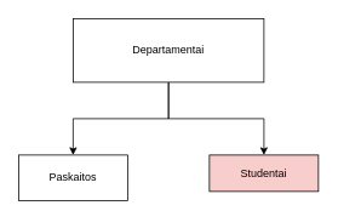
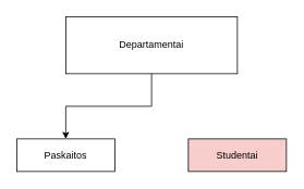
  <mxCell id="0" />
  <mxCell id="1" parent="0" />
  <mxCell id="2" style="edgeStyle=orthogonalEdgeStyle;rounded=0;orthogonalLoop=1;jettySize=auto;html=1;exitX=0.5;exitY=1;exitDx=0;exitDy=0;" edge="1" parent="1" source="4" target="5"><mxGeometry relative="1" as="geometry" /></mxCell>
- <mxCell id="3" style="edgeStyle=orthogonalEdgeStyle;rounded=0;orthogonalLoop=1;jettySize=auto;html=1;exitX=0.5;exitY=1;exitDx=0;exitDy=0;" edge="1" parent="1" source="4" target="6"><mxGeometry relative="1" as="geometry" /></mxCell>
  <mxCell id="4" value="Departamentai" style="rounded=0;whiteSpace=wrap;html=1;" vertex="1" parent="1"><mxGeometry x="80" y="20" width="210" height="70" as="geometry" /></mxCell>
- <mxCell id="5" value="Paskaitos" style="rounded=0;whiteSpace=wrap;html=1;" vertex="1" parent="1"><mxGeometry x="20" y="170" width="120" height="50" as="geometry" /></mxCell>
+ <mxCell id="5" value="Paskaitos" style="rounded=0;whiteSpace=wrap;html=1;" vertex="1" parent="1"><mxGeometry x="20" y="170" width="120" height="40" as="geometry" /></mxCell>
  <mxCell id="6" value="Studentai" style="rounded=0;whiteSpace=wrap;html=1;fillColor=#f8cecc;" vertex="1" parent="1"><mxGeometry x="230" y="170" width="120" height="40" as="geometry" /></mxCell>
